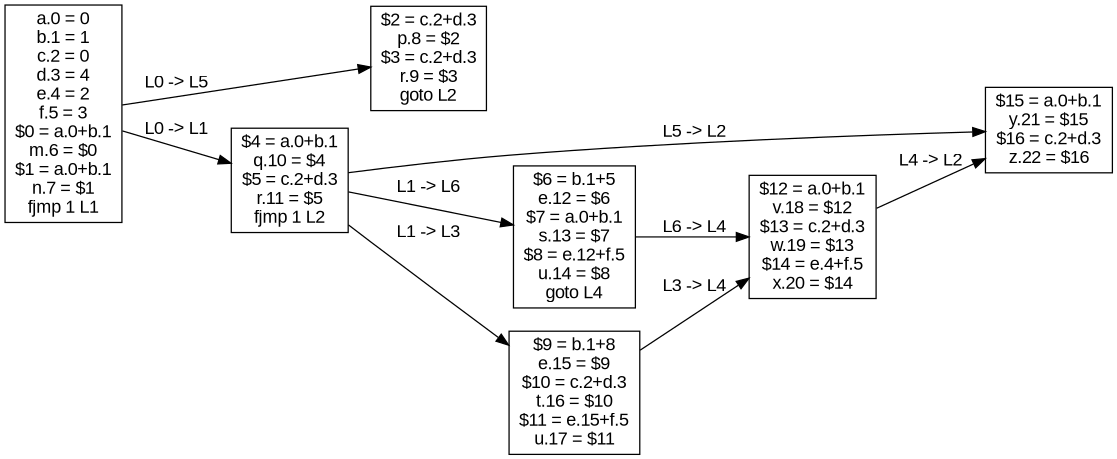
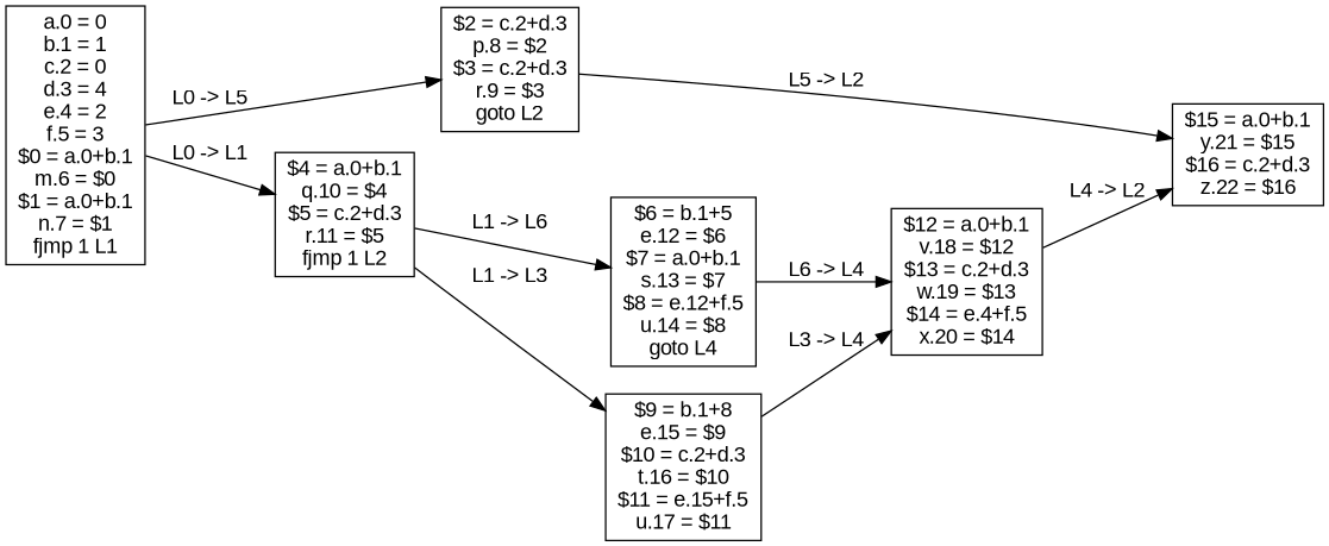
  digraph {
    fontname="Liberation Sans"
    rankdir=LR
    node [fontname="Liberation Sans" shape=rectangle]
    edge [fontname="Liberation Sans"]
    n1 [label="a.0 = 0\nb.1 = 1\nc.2 = 0\nd.3 = 4\ne.4 = 2\nf.5 = 3\n$0 = a.0+b.1\nm.6 = $0\n$1 = a.0+b.1\nn.7 = $1\nfjmp 1 L1"]
    n2 [label="$2 = c.2+d.3\np.8 = $2\n$3 = c.2+d.3\nr.9 = $3\ngoto L2"]
    n3 [label="$4 = a.0+b.1\nq.10 = $4\n$5 = c.2+d.3\nr.11 = $5\nfjmp 1 L2"]
    n4 [label="$15 = a.0+b.1\ny.21 = $15\n$16 = c.2+d.3\nz.22 = $16"]
    n5 [label="$6 = b.1+5\ne.12 = $6\n$7 = a.0+b.1\ns.13 = $7\n$8 = e.12+f.5\nu.14 = $8\ngoto L4"]
    n6 [label="$9 = b.1+8\ne.15 = $9\n$10 = c.2+d.3\nt.16 = $10\n$11 = e.15+f.5\nu.17 = $11"]
    n7 [label="$12 = a.0+b.1\nv.18 = $12\n$13 = c.2+d.3\nw.19 = $13\n$14 = e.4+f.5\nx.20 = $14"]
    n1 -> n2 [label="L0 -> L5"]
    n1 -> n3 [label="L0 -> L1"]
-   n3 -> n4 [label="L5 -> L2"]
+   n2 -> n4 [label="L5 -> L2"]
    n3 -> n5 [label="L1 -> L6"]
    n3 -> n6 [label="L1 -> L3"]
    n5 -> n7 [label="L6 -> L4"]
    n6 -> n7 [label="L3 -> L4"]
    n7 -> n4 [label="L4 -> L2"]
  }
